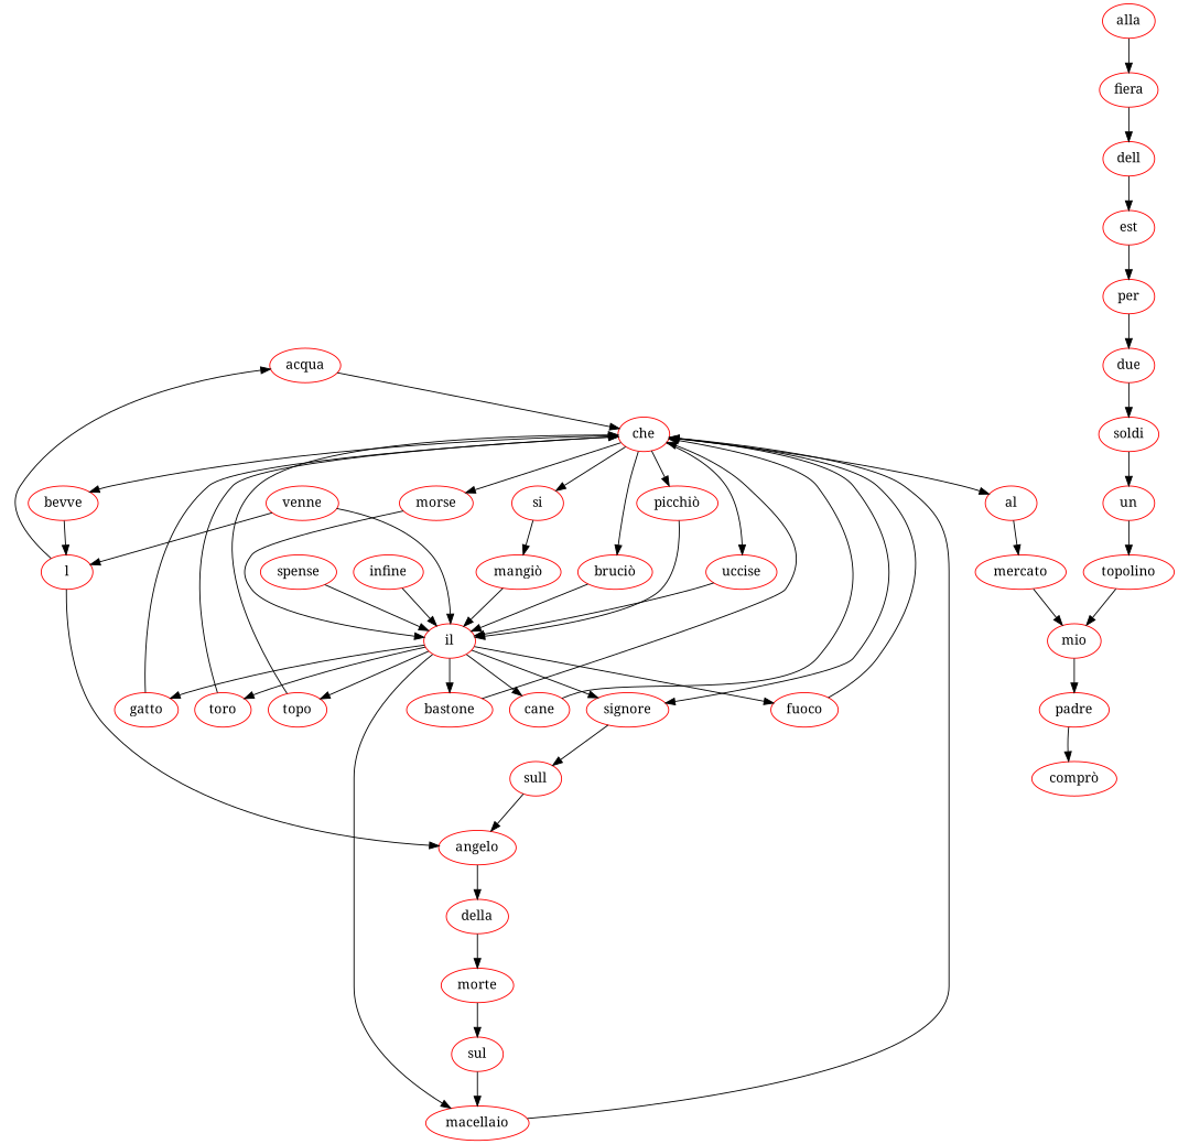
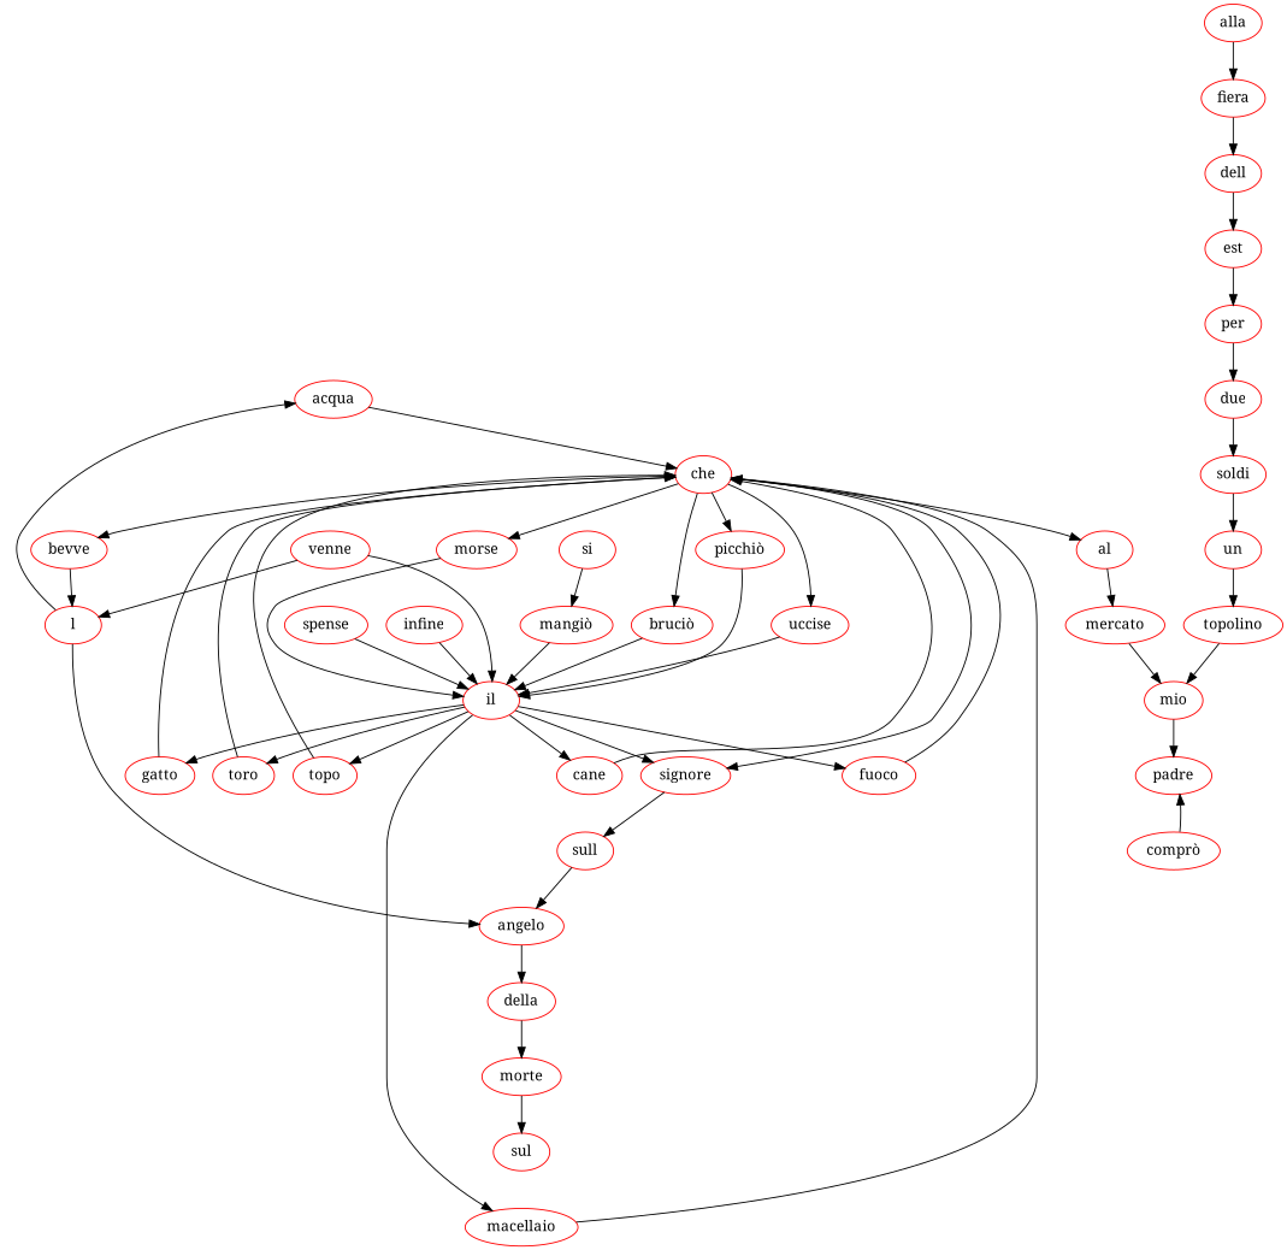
  digraph {
    fontname="Noto Serif"
    splines=true
    node [color=red fontname="Noto Serif"]
    edge [fontname="Noto Serif"]
    n1 [label=acqua]
    n2 [label=che]
    n3 [label=al]
    n4 [label=bevve]
    n5 [label="bruciò"]
    n6 [label=uccise]
    n7 [label=morse]
    n8 [label=si]
    n9 [label="picchiò"]
    n10 [label=signore]
    n11 [label=mercato]
    n12 [label=l]
    n13 [label=il]
    n14 [label=spense]
    n15 [label="mangiò"]
    n16 [label=mio]
    n17 [label=padre]
    n18 [label=alla]
    n19 [label=fiera]
    n20 [label=dell]
    n21 [label=est]
    n22 [label=angelo]
    n23 [label=della]
    n24 [label=morte]
    n25 [label=sul]
-   n26 [label=bastone]
    n27 [label=cane]
    n28 [label=fuoco]
    n29 [label=gatto]
    n30 [label=toro]
    n31 [label=topo]
    n32 [label=macellaio]
    n33 [label=sull]
    n34 [label="comprò"]
    n35 [label=per]
    n36 [label=due]
    n37 [label=soldi]
    n38 [label=un]
    n39 [label=topolino]
    n40 [label=infine]
    n41 [label=venne]
    n1 -> n2
    n2 -> n3
    n2 -> n4
    n2 -> n5
    n2 -> n6
    n2 -> n7
-   n2 -> n8
    n2 -> n9
    n2 -> n10
    n3 -> n11
    n4 -> n12
    n5 -> n13
    n6 -> n13
    n7 -> n13
    n8 -> n15
    n9 -> n13
    n10 -> n33
    n11 -> n16
    n12 -> n1
    n12 -> n22
    n13 -> n10
-   n13 -> n26
    n13 -> n27
    n13 -> n28
    n13 -> n29
    n13 -> n30
    n13 -> n31
    n13 -> n32
    n14 -> n13
    n15 -> n13
    n16 -> n17
-   n17 -> n34
+   n34 -> n17
    n18 -> n19
    n19 -> n20
    n20 -> n21
    n21 -> n35
    n22 -> n23
    n23 -> n24
    n24 -> n25
-   n25 -> n32
-   n26 -> n2
    n27 -> n2
    n28 -> n2
    n29 -> n2
    n30 -> n2
    n31 -> n2
    n32 -> n2
    n33 -> n22
    n35 -> n36
    n36 -> n37
    n37 -> n38
    n38 -> n39
    n39 -> n16
    n40 -> n13
    n41 -> n12
    n41 -> n13
  }
